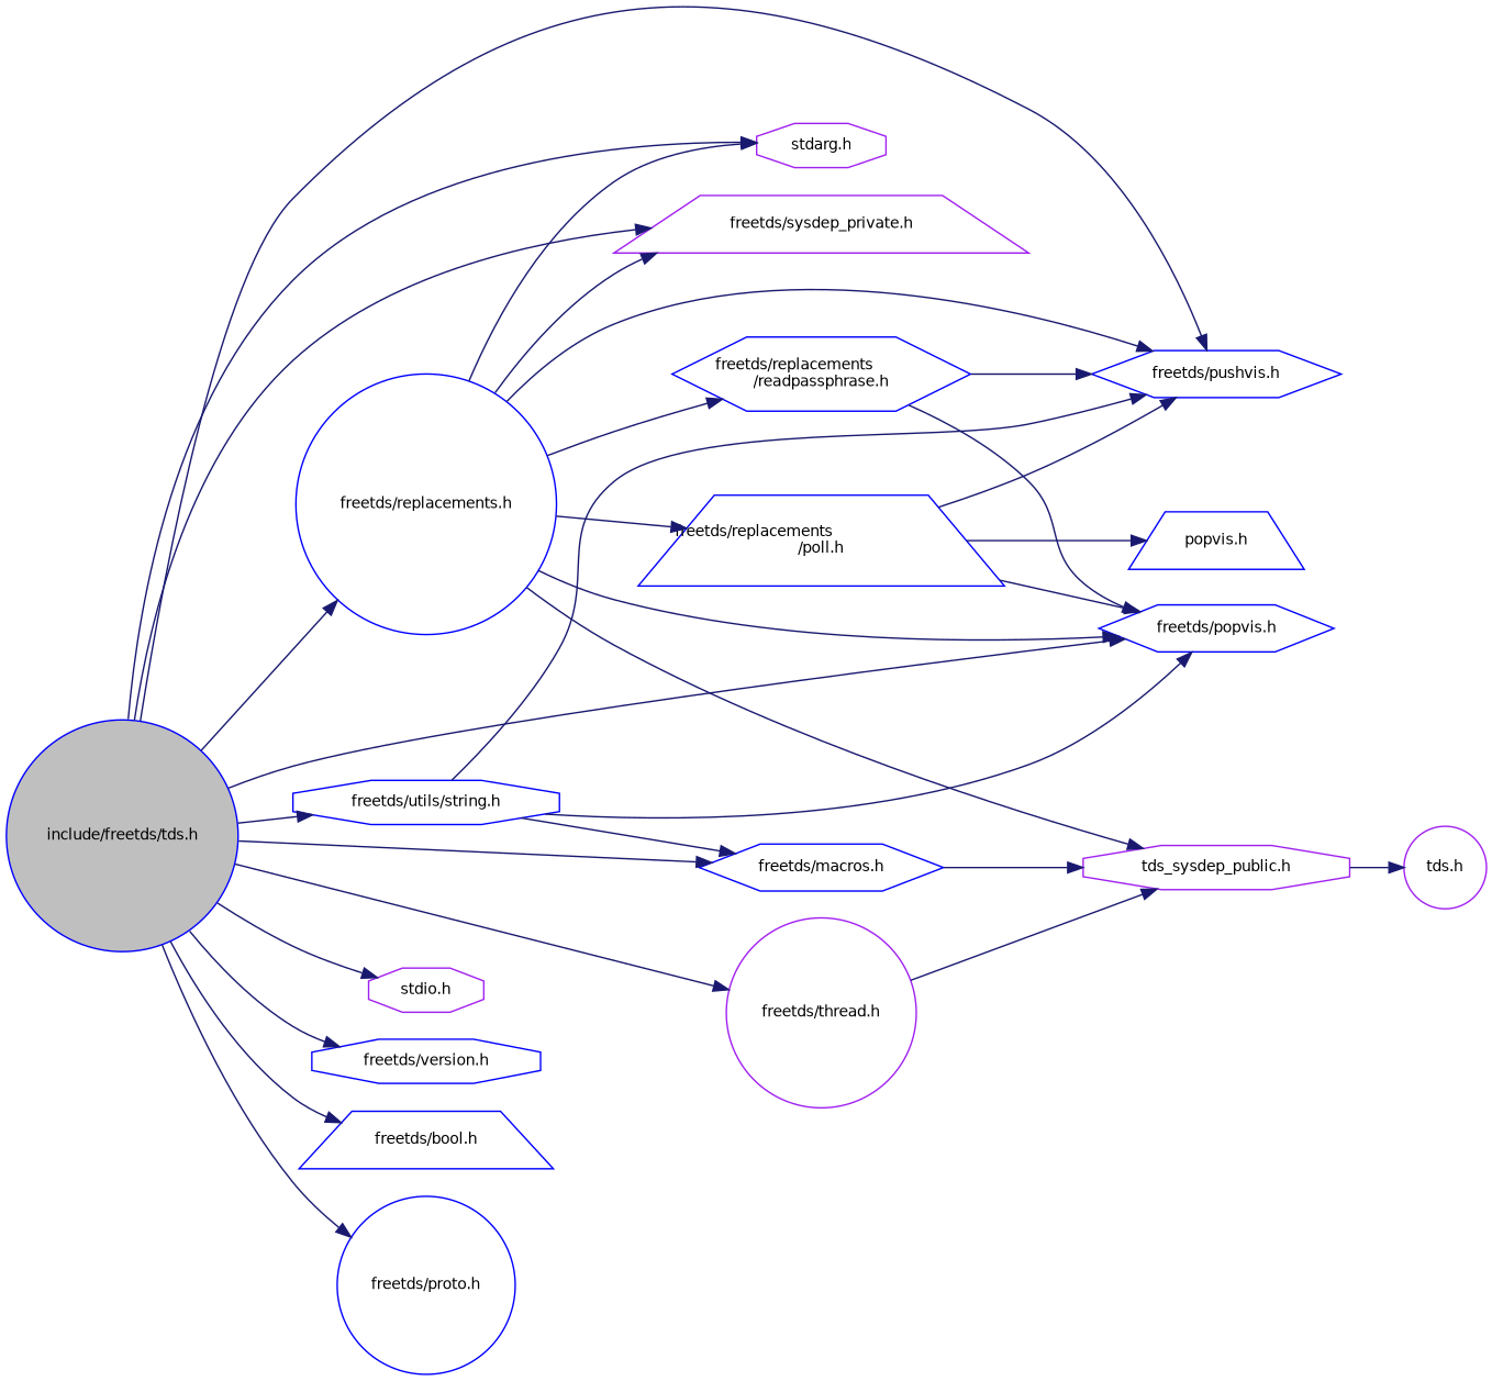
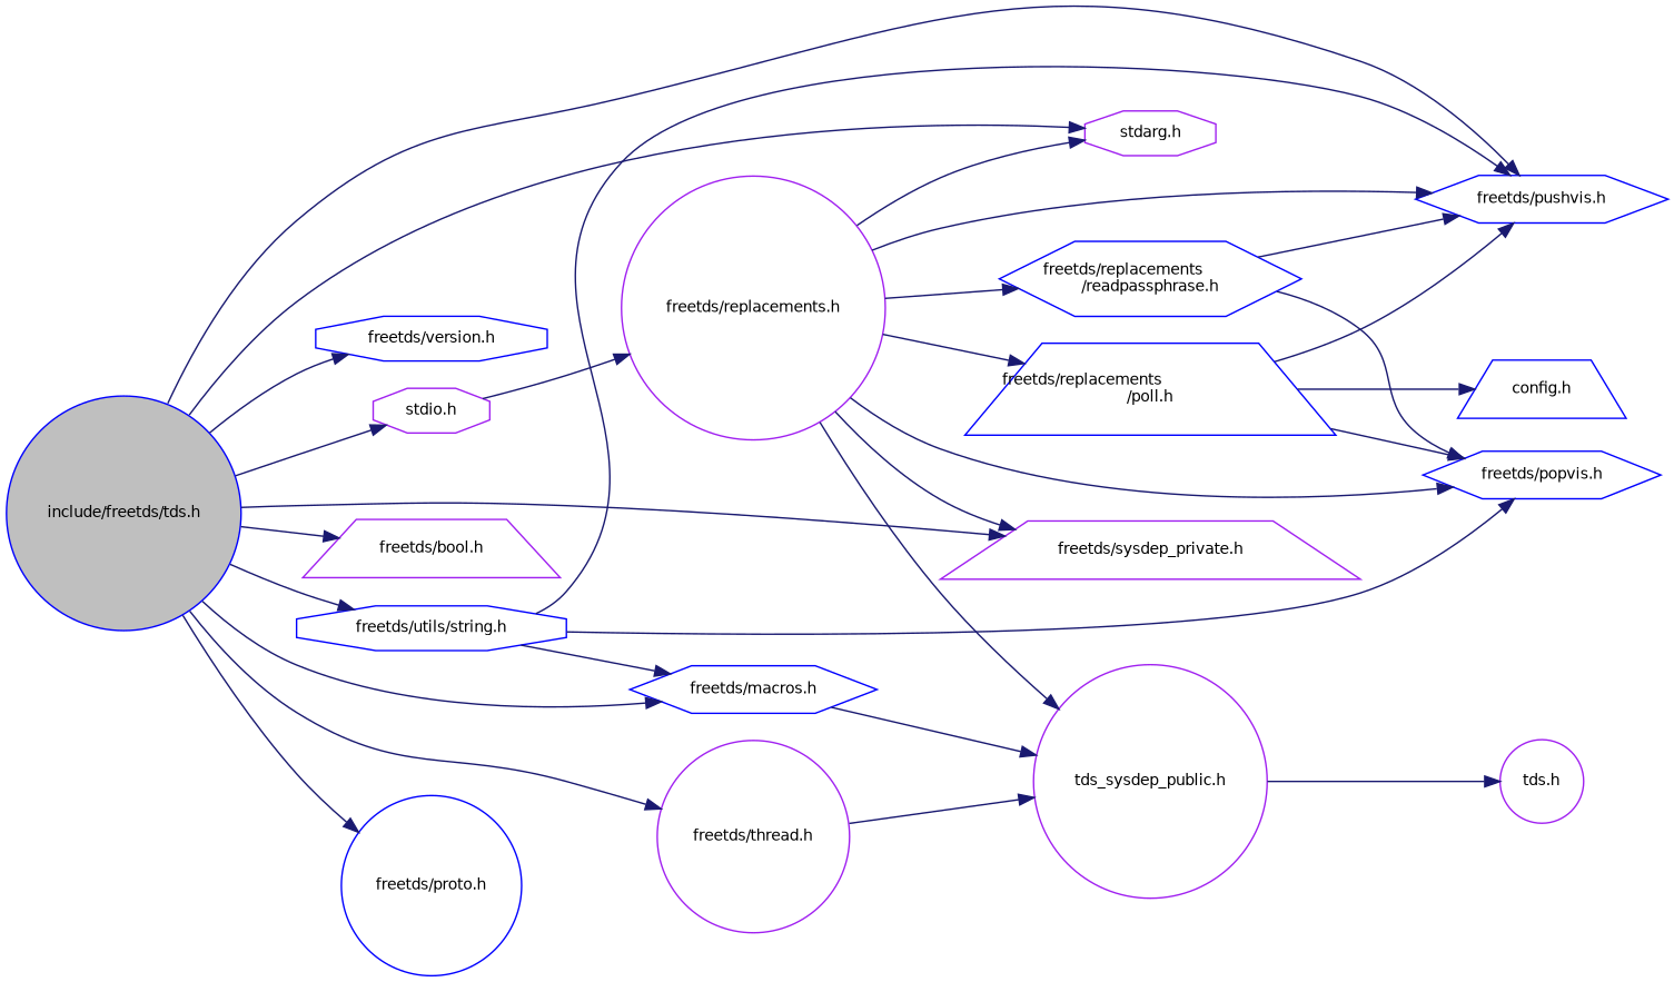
  digraph {
    rankdir=LR
    node [color=blue fillcolor=white fontname=Helvetica fontsize=10 shape=circle style=filled]
    edge [color=midnightblue fontname=Helvetica fontsize=10 labelfontname=Helvetica labelfontsize=10 style=solid]
    n1 [fillcolor=grey75 fontcolor=black height=0.2 label="include/freetds/tds.h" width=0.4]
    n2 [color=purple height=0.2 label="stdarg.h" shape=octagon width=0.4]
    n3 [color=purple height=0.2 label="stdio.h" shape=octagon width=0.4]
    n4 [height=0.2 label="freetds/version.h" shape=octagon width=0.4]
    n5 [color=purple height=0.2 label="freetds/sysdep_private.h" shape=trapezium width=0.4]
    n6 [color=purple height=0.2 label="freetds/thread.h" width=0.4]
-   n7 [height=0.2 label="freetds/bool.h" shape=trapezium width=0.4]
+   n7 [color=purple height=0.2 label="freetds/bool.h" shape=trapezium width=0.4]
    n8 [height=0.2 label="freetds/macros.h" shape=hexagon width=0.4]
    n9 [height=0.2 label="freetds/utils/string.h" shape=octagon width=0.4]
    n10 [height=0.2 label="freetds/pushvis.h" shape=hexagon width=0.4]
    n11 [height=0.2 label="freetds/popvis.h" shape=hexagon width=0.4]
-   n12 [height=0.2 label="freetds/replacements.h" width=0.4]
+   n12 [color=purple height=0.2 label="freetds/replacements.h" width=0.4]
    n13 [height=0.2 label="freetds/proto.h" width=0.4]
-   n14 [color=purple height=0.2 label="tds_sysdep_public.h" shape=octagon width=0.4]
+   n14 [color=purple height=0.2 label="tds_sysdep_public.h" width=0.4]
    n15 [height=0.2 label="freetds/replacements\l/readpassphrase.h" shape=hexagon width=0.4]
    n16 [height=0.2 label="freetds/replacements\l/poll.h" shape=trapezium width=0.4]
    n17 [color=purple height=0.2 label="tds.h" width=0.4]
-   n18 [height=0.2 label="popvis.h" shape=trapezium width=0.4]
+   n18 [height=0.2 label="config.h" shape=trapezium width=0.4]
    n1 -> n2
    n1 -> n3
    n1 -> n4
    n1 -> n5
    n1 -> n6
    n1 -> n7
    n1 -> n8
    n1 -> n9
    n1 -> n10
-   n1 -> n11
-   n1 -> n12
+   n3 -> n12
    n1 -> n13
    n6 -> n14
    n8 -> n14
    n9 -> n8
    n9 -> n10
    n9 -> n11
    n12 -> n2
    n12 -> n5
    n12 -> n10
    n12 -> n11
    n12 -> n14
    n12 -> n15
    n12 -> n16
    n14 -> n17
    n15 -> n10
    n15 -> n11
    n16 -> n10
    n16 -> n11
    n16 -> n18
  }
